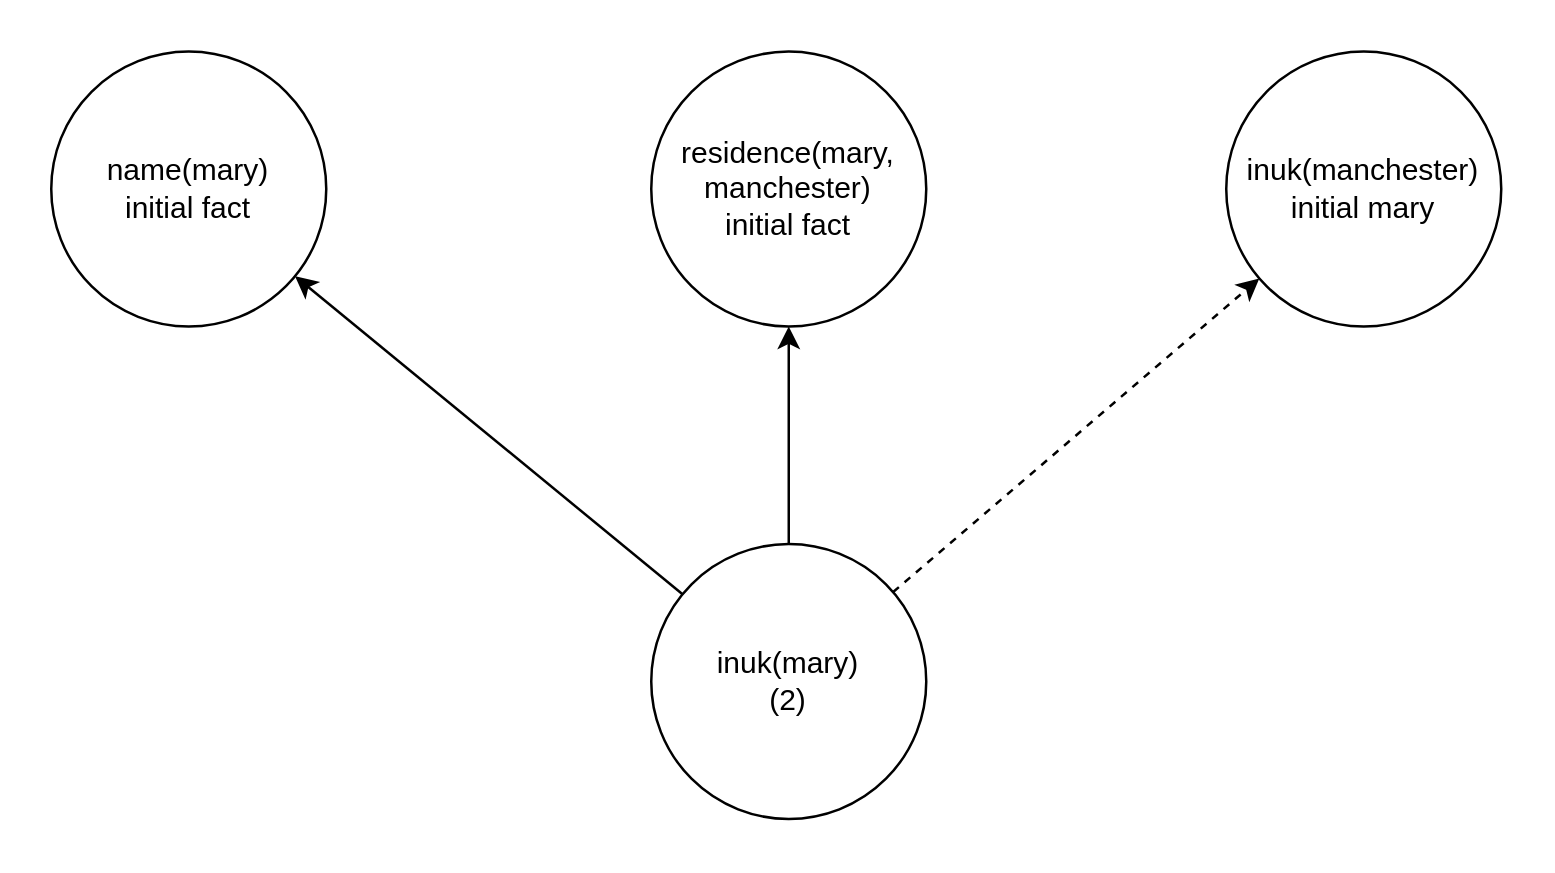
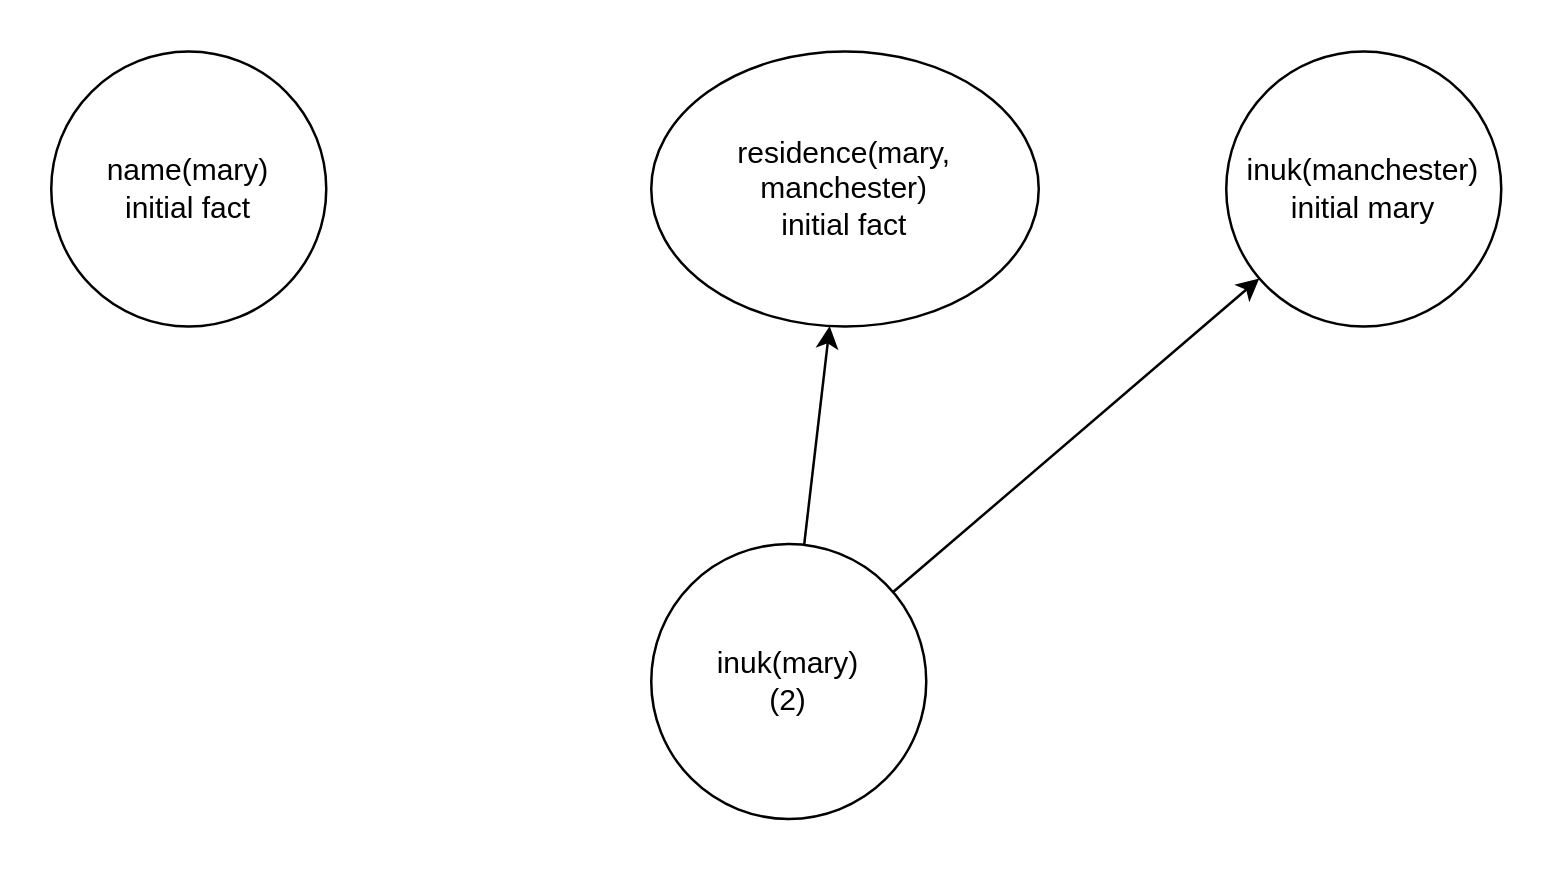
  <mxCell id="0" />
  <mxCell id="1" parent="0" />
  <mxCell id="2" value="inuk(mary)&lt;br&gt;(2)" style="ellipse;whiteSpace=wrap;html=1;aspect=fixed;" vertex="1" parent="1"><mxGeometry x="260" y="217" width="110" height="110" as="geometry" /></mxCell>
  <mxCell id="3" value="inuk(manchester)&lt;br&gt;initial mary" style="ellipse;whiteSpace=wrap;html=1;aspect=fixed;" vertex="1" parent="1"><mxGeometry x="490" y="20" width="110" height="110" as="geometry" /></mxCell>
- <mxCell id="4" value="residence(mary, manchester)&lt;br&gt;initial fact" style="ellipse;whiteSpace=wrap;html=1;aspect=fixed;" vertex="1" parent="1"><mxGeometry x="260" y="20" width="110" height="110" as="geometry" /></mxCell>
+ <mxCell id="4" value="residence(mary, manchester)&lt;br&gt;initial fact" style="ellipse;whiteSpace=wrap;html=1;aspect=fixed;" vertex="1" parent="1"><mxGeometry x="260" y="20" width="155" height="110" as="geometry" /></mxCell>
  <mxCell id="5" value="name(mary)&lt;br&gt;initial fact" style="ellipse;whiteSpace=wrap;html=1;aspect=fixed;" vertex="1" parent="1"><mxGeometry x="20" y="20" width="110" height="110" as="geometry" /></mxCell>
- <mxCell id="6" value="" style="endArrow=classic;html=1;" edge="1" parent="1" source="2" target="5"><mxGeometry width="50" height="50" relative="1" as="geometry"><mxPoint x="20" y="397" as="sourcePoint" /><mxPoint x="70" y="347" as="targetPoint" /></mxGeometry></mxCell>
  <mxCell id="7" value="" style="endArrow=classic;html=1;" edge="1" parent="1" source="2" target="4"><mxGeometry width="50" height="50" relative="1" as="geometry"><mxPoint x="20" y="397" as="sourcePoint" /><mxPoint x="70" y="347" as="targetPoint" /></mxGeometry></mxCell>
- <mxCell id="8" value="" style="endArrow=classic;html=1;dashed=1;" edge="1" parent="1" source="2" target="3"><mxGeometry width="50" height="50" relative="1" as="geometry"><mxPoint x="20" y="397" as="sourcePoint" /><mxPoint x="70" y="347" as="targetPoint" /></mxGeometry></mxCell>
+ <mxCell id="8" value="" style="endArrow=classic;html=1;" edge="1" parent="1" source="2" target="3"><mxGeometry width="50" height="50" relative="1" as="geometry"><mxPoint x="20" y="397" as="sourcePoint" /><mxPoint x="70" y="347" as="targetPoint" /></mxGeometry></mxCell>
